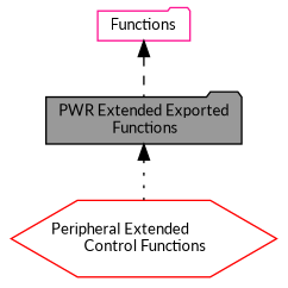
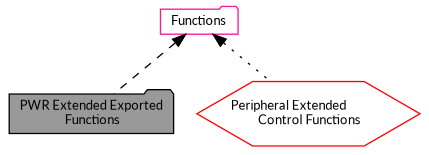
  digraph {
    fontname=Lato
    rankdir=TB
    node [fillcolor=white fontname=Lato fontsize=10 shape=folder style=filled]
    edge [dir=back fontname=Lato fontsize=10 labelfontname=Helvetica labelfontsize=10 shape=plaintext]
    n1 [color=deeppink height=0.2 label=Functions width=0.4]
    n2 [color=black fillcolor=grey60 fontcolor=black height=0.2 label="PWR Extended Exported\l Functions" width=0.4]
    n3 [color=red height=0.2 label="Peripheral Extended\l Control Functions" shape=hexagon width=0.4]
    n1 -> n2 [style=dashed]
-   n2 -> n3 [style=dotted]
+   n1 -> n3 [style=dotted]
  }
